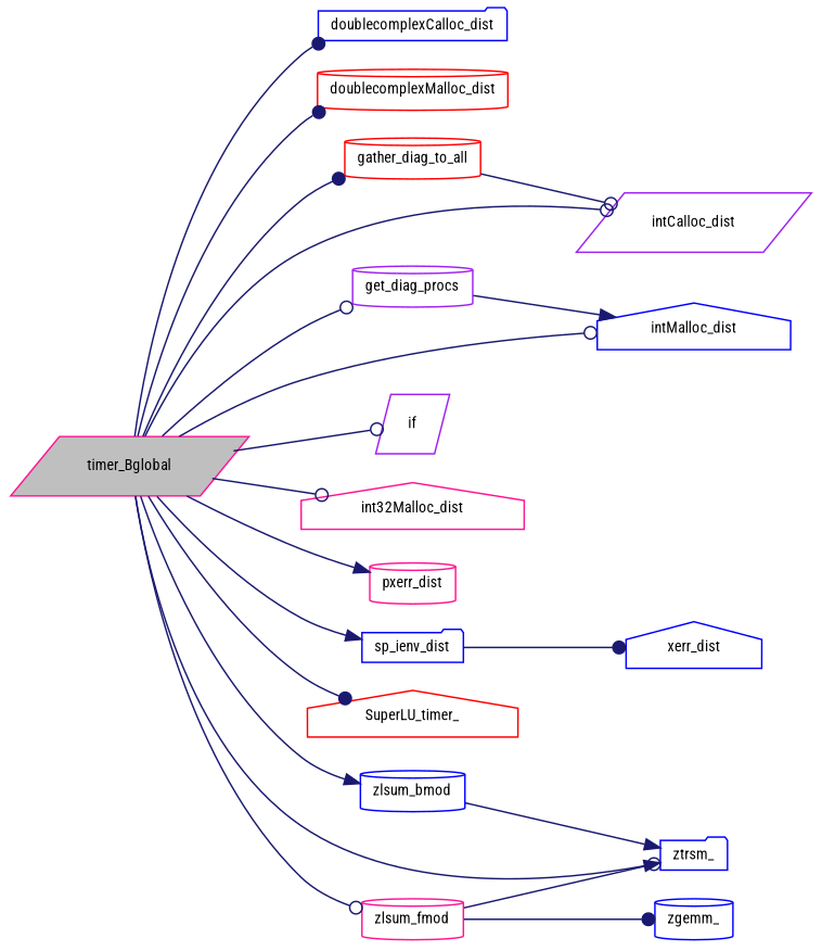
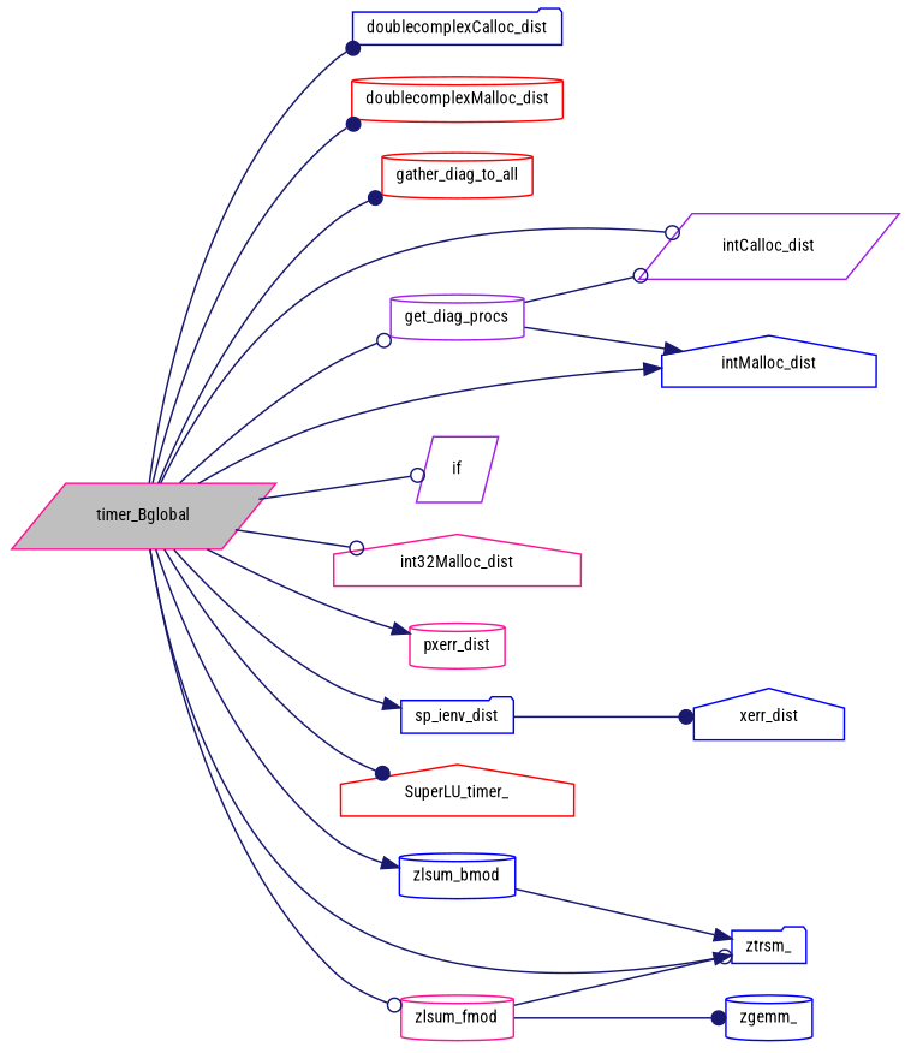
  digraph {
    fontname="Roboto Condensed"
    rankdir=LR
    node [color=blue fillcolor=white fontname="Roboto Condensed" fontsize=10 shape=cylinder style=filled]
    edge [arrowhead=odot color=midnightblue fontname="Roboto Condensed" fontsize=10 labelfontname=Helvetica labelfontsize=10 style=solid]
    n1 [color=deeppink fillcolor=grey75 fontcolor=black height=0.2 label=timer_Bglobal shape=parallelogram width=0.4]
    n2 [height=0.2 label=doublecomplexCalloc_dist shape=folder width=0.4]
    n3 [color=red height=0.2 label=doublecomplexMalloc_dist width=0.4]
    n4 [color=red height=0.2 label=gather_diag_to_all width=0.4]
    n5 [color=purple height=0.2 label=get_diag_procs width=0.4]
    n6 [color=purple height=0.2 label=intCalloc_dist shape=parallelogram width=0.4]
    n7 [height=0.2 label=intMalloc_dist shape=house width=0.4]
    n8 [color=purple height=0.2 label=if shape=parallelogram width=0.4]
    n9 [color=deeppink height=0.2 label=int32Malloc_dist shape=house width=0.4]
    n10 [color=deeppink height=0.2 label=pxerr_dist width=0.4]
    n11 [height=0.2 label=sp_ienv_dist shape=folder width=0.4]
    n12 [color=red height=0.2 label=SuperLU_timer_ shape=house width=0.4]
    n13 [height=0.2 label=zlsum_bmod width=0.4]
    n14 [height=0.2 label=ztrsm_ shape=folder width=0.4]
    n15 [color=deeppink height=0.2 label=zlsum_fmod width=0.4]
    n16 [height=0.2 label=xerr_dist shape=house width=0.4]
    n17 [height=0.2 label=zgemm_ width=0.4]
    n1 -> n2 [arrowhead=dot]
    n1 -> n3 [arrowhead=dot]
    n1 -> n4 [arrowhead=dot]
    n1 -> n5
    n1 -> n6
-   n1 -> n7
+   n1 -> n7 [arrowhead=normal]
    n1 -> n8
    n1 -> n9
    n1 -> n10 [arrowhead=normal]
    n1 -> n11 [arrowhead=normal]
    n1 -> n12 [arrowhead=dot]
    n1 -> n13 [arrowhead=normal]
    n1 -> n14 [arrowhead=normal]
    n1 -> n15
-   n4 -> n6
+   n5 -> n6
    n5 -> n7 [arrowhead=normal]
    n11 -> n16 [arrowhead=dot]
    n13 -> n14 [arrowhead=normal]
    n15 -> n14
    n15 -> n17 [arrowhead=dot]
  }
